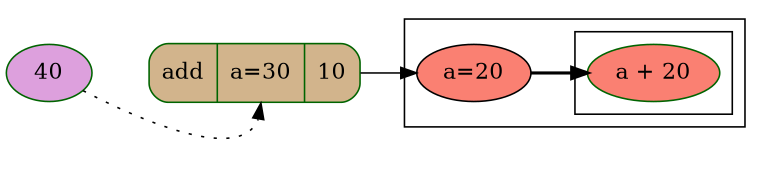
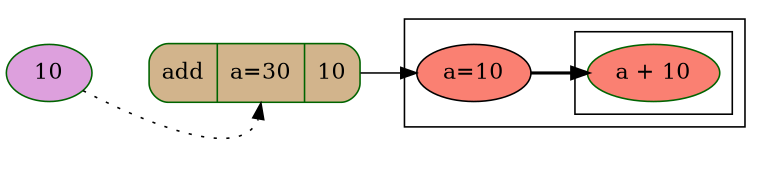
  digraph {
    compound=true
    rankdir=LR
    node [color=darkgreen fillcolor=salmon style=filled]
-   n1 [label="a + 20"]
-   n2 [color=black label="a=20"]
-   n3 [fillcolor=plum label=40]
+   n1 [label="a + 10"]
+   n2 [color=black label="a=10"]
+   n3 [fillcolor=plum label=10]
    n4 [fillcolor=tan label="{add |<p1> a=30 | 10}" shape=Mrecord]
    subgraph cluster_1 {
      n2
      subgraph cluster_2 {
        n1
      }
    }
    n2 -> n1 [style=bold]
    n3 -> n4 [headport=p1 style=dotted]
    n4 -> n2 [style=solid]
  }
